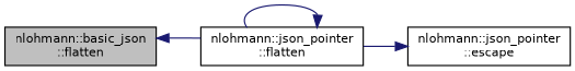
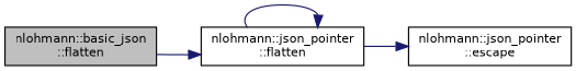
  digraph {
    rankdir=LR
    node [color=black fillcolor=white fontname=Helvetica fontsize=10 shape=record style=filled]
    edge [color=midnightblue fontname=Helvetica fontsize=10 labelfontname=Helvetica labelfontsize=10 style=solid]
    n1 [fillcolor=grey75 fontcolor=black height=0.2 label="nlohmann::basic_json\l::flatten" width=0.4]
    n2 [height=0.2 label="nlohmann::json_pointer\l::flatten" width=0.4]
    n3 [height=0.2 label="nlohmann::json_pointer\l::escape" width=0.4]
-   n2 -> n1
+   n1 -> n2
    n2 -> n2
    n2 -> n3
  }
